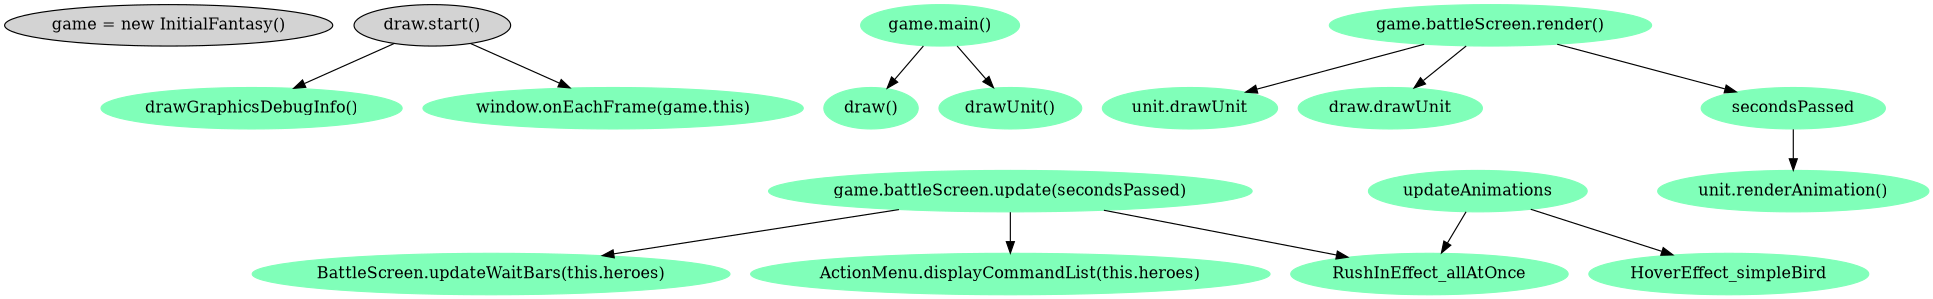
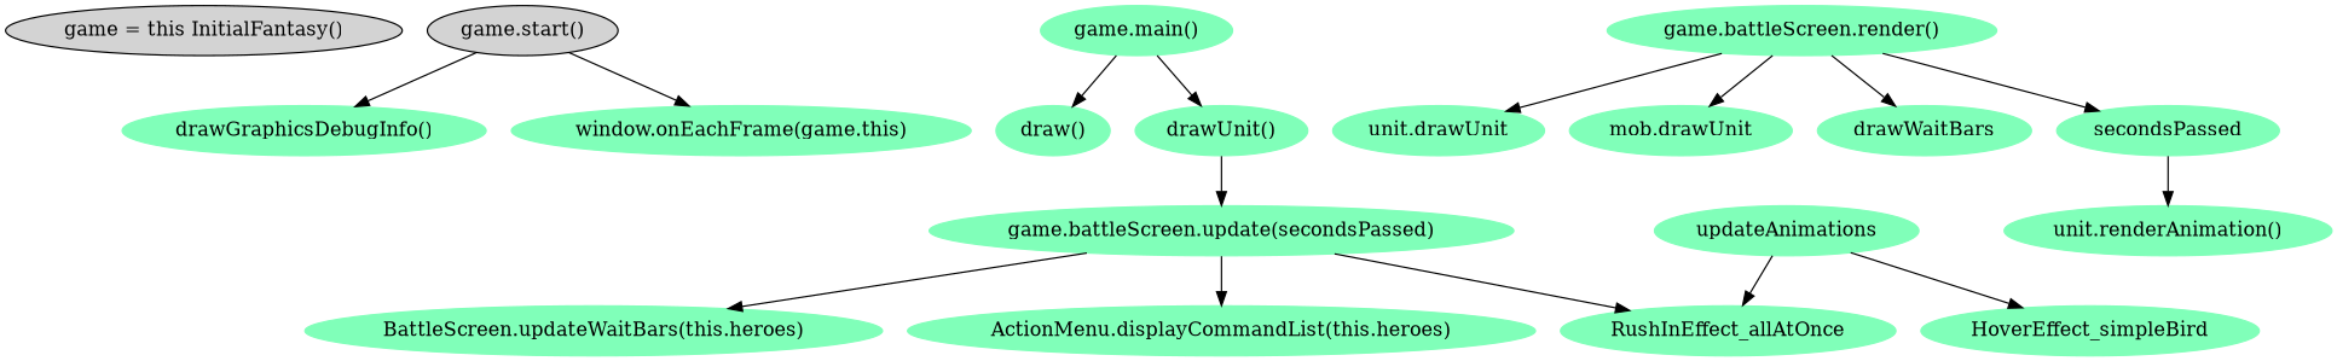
  digraph {
    node [style=filled color="0.408 0.498 1.000"]
-   "game = new InitialFantasy()" [color=""]
-   "game.start()" [label="draw.start()" color=""]
+   "game = new InitialFantasy()" [label="game = this InitialFantasy()" color=""]
+   "game.start()" [color=""]
    n3 [label="drawGraphicsDebugInfo()"]
    n4 [label="window.onEachFrame(game.this)"]
    "game.main()"
    "draw()"
    n7 [label="drawUnit()"]
    "game.battleScreen.update(secondsPassed)"
    n9 [label="unit.drawUnit"]
    "game.battleScreen.render()"
-   "mob.drawUnit" [label="draw.drawUnit"]
+   "mob.drawUnit"
+   drawWaitBars
    n13 [label=secondsPassed]
    "unit.renderAnimation()"
    "BattleScreen.updateWaitBars(this.heroes)"
    "ActionMenu.displayCommandList(this.heroes)"
    RushInEffect_allAtOnce
    updateAnimations
    HoverEffect_simpleBird
    "game.start()" -> n3
    "game.start()" -> n4
    "game.main()" -> "draw()"
    "game.main()" -> n7
+   n7 -> "game.battleScreen.update(secondsPassed)"
    "game.battleScreen.update(secondsPassed)" -> "BattleScreen.updateWaitBars(this.heroes)"
    "game.battleScreen.update(secondsPassed)" -> "ActionMenu.displayCommandList(this.heroes)"
    "game.battleScreen.update(secondsPassed)" -> RushInEffect_allAtOnce
    "game.battleScreen.render()" -> n9
    "game.battleScreen.render()" -> "mob.drawUnit"
+   "game.battleScreen.render()" -> drawWaitBars
    "game.battleScreen.render()" -> n13
    n13 -> "unit.renderAnimation()"
    updateAnimations -> RushInEffect_allAtOnce
    updateAnimations -> HoverEffect_simpleBird
  }
